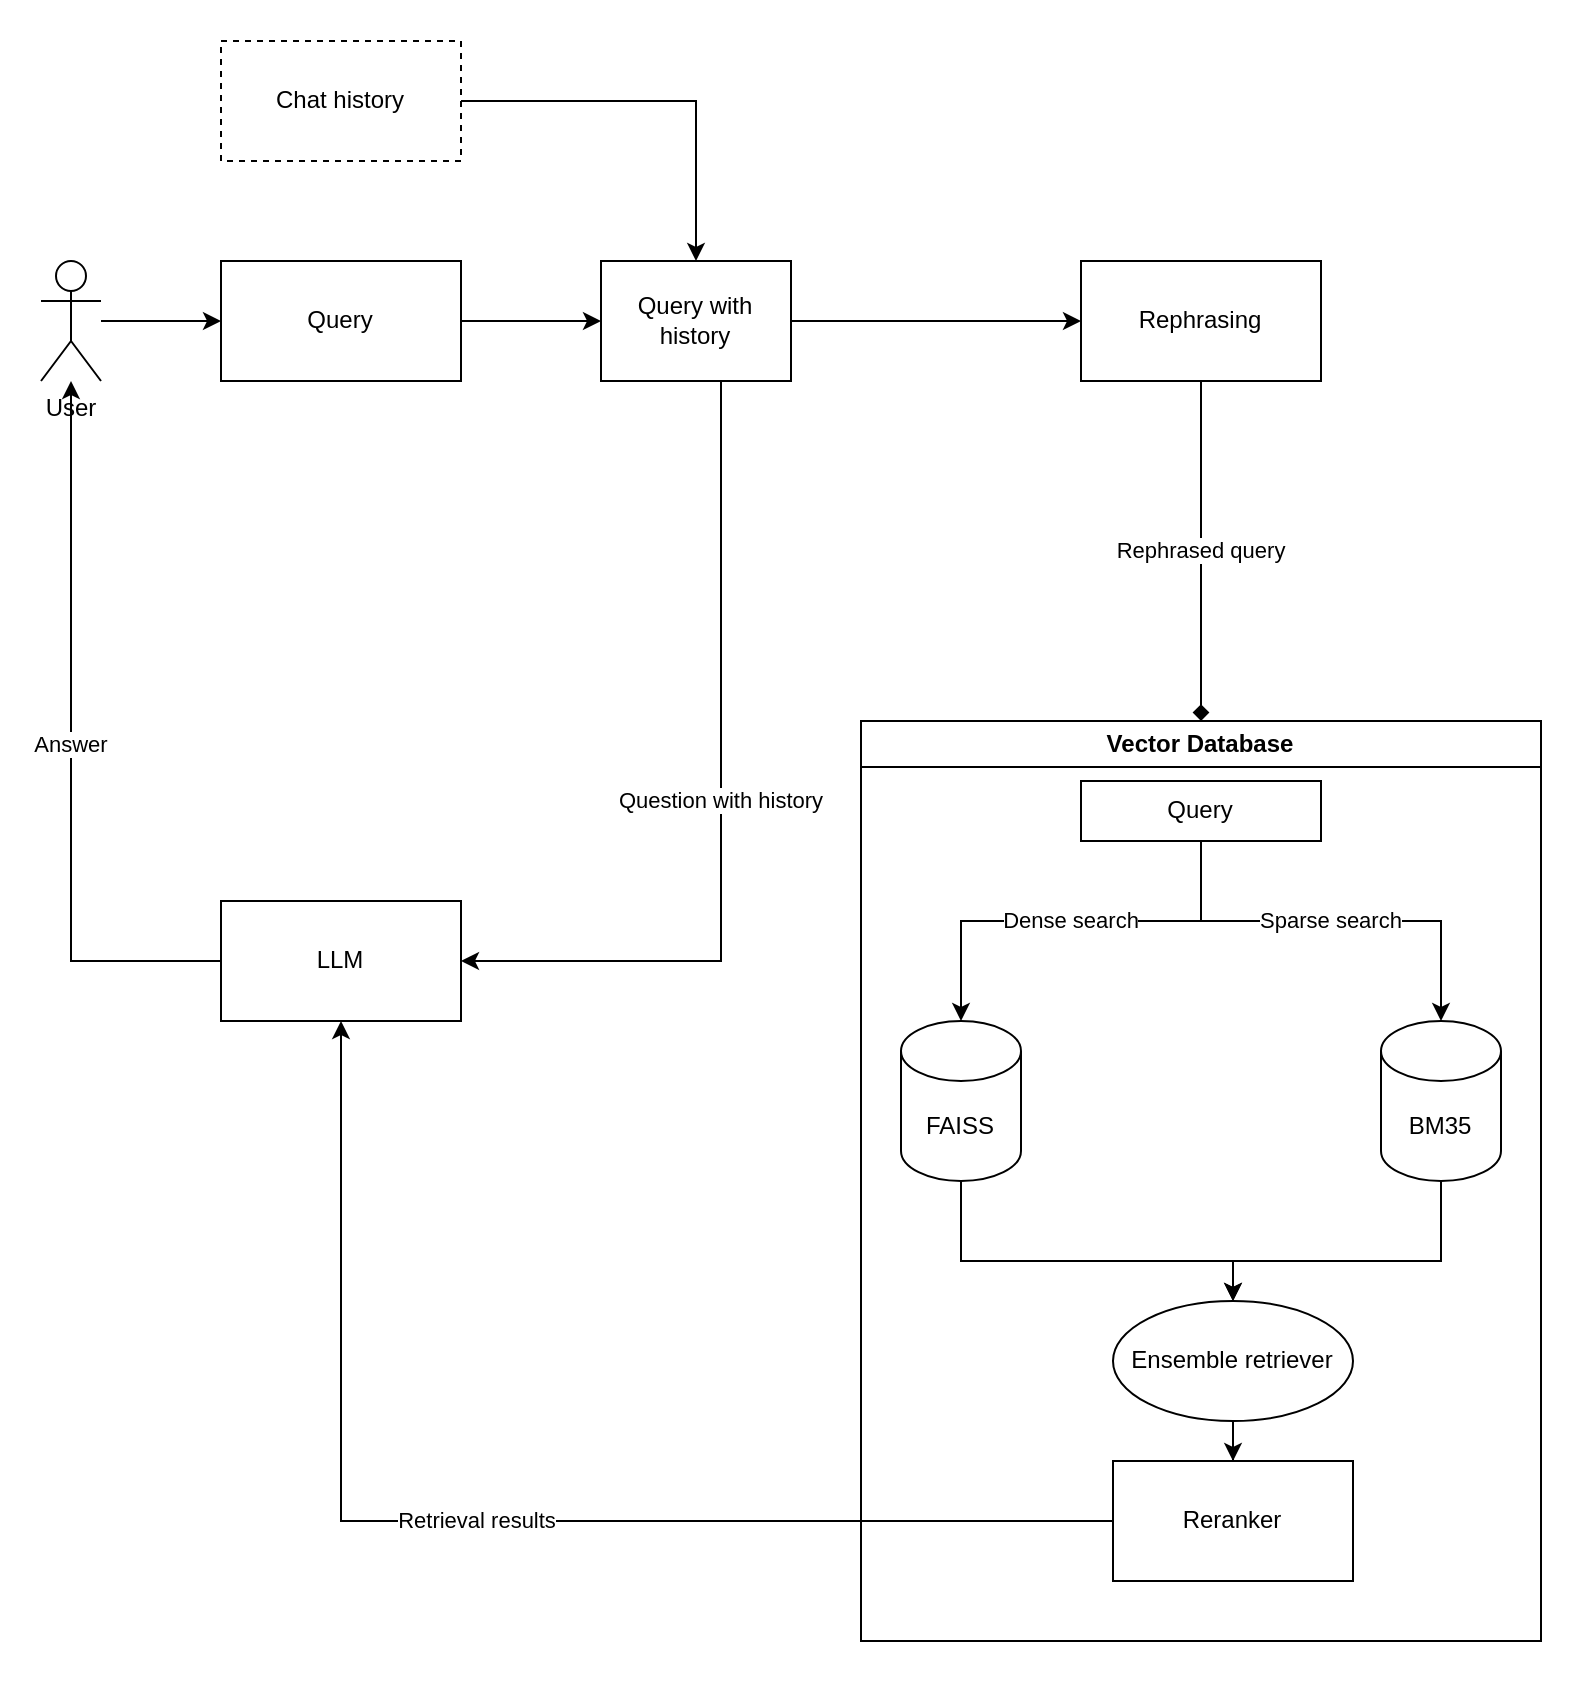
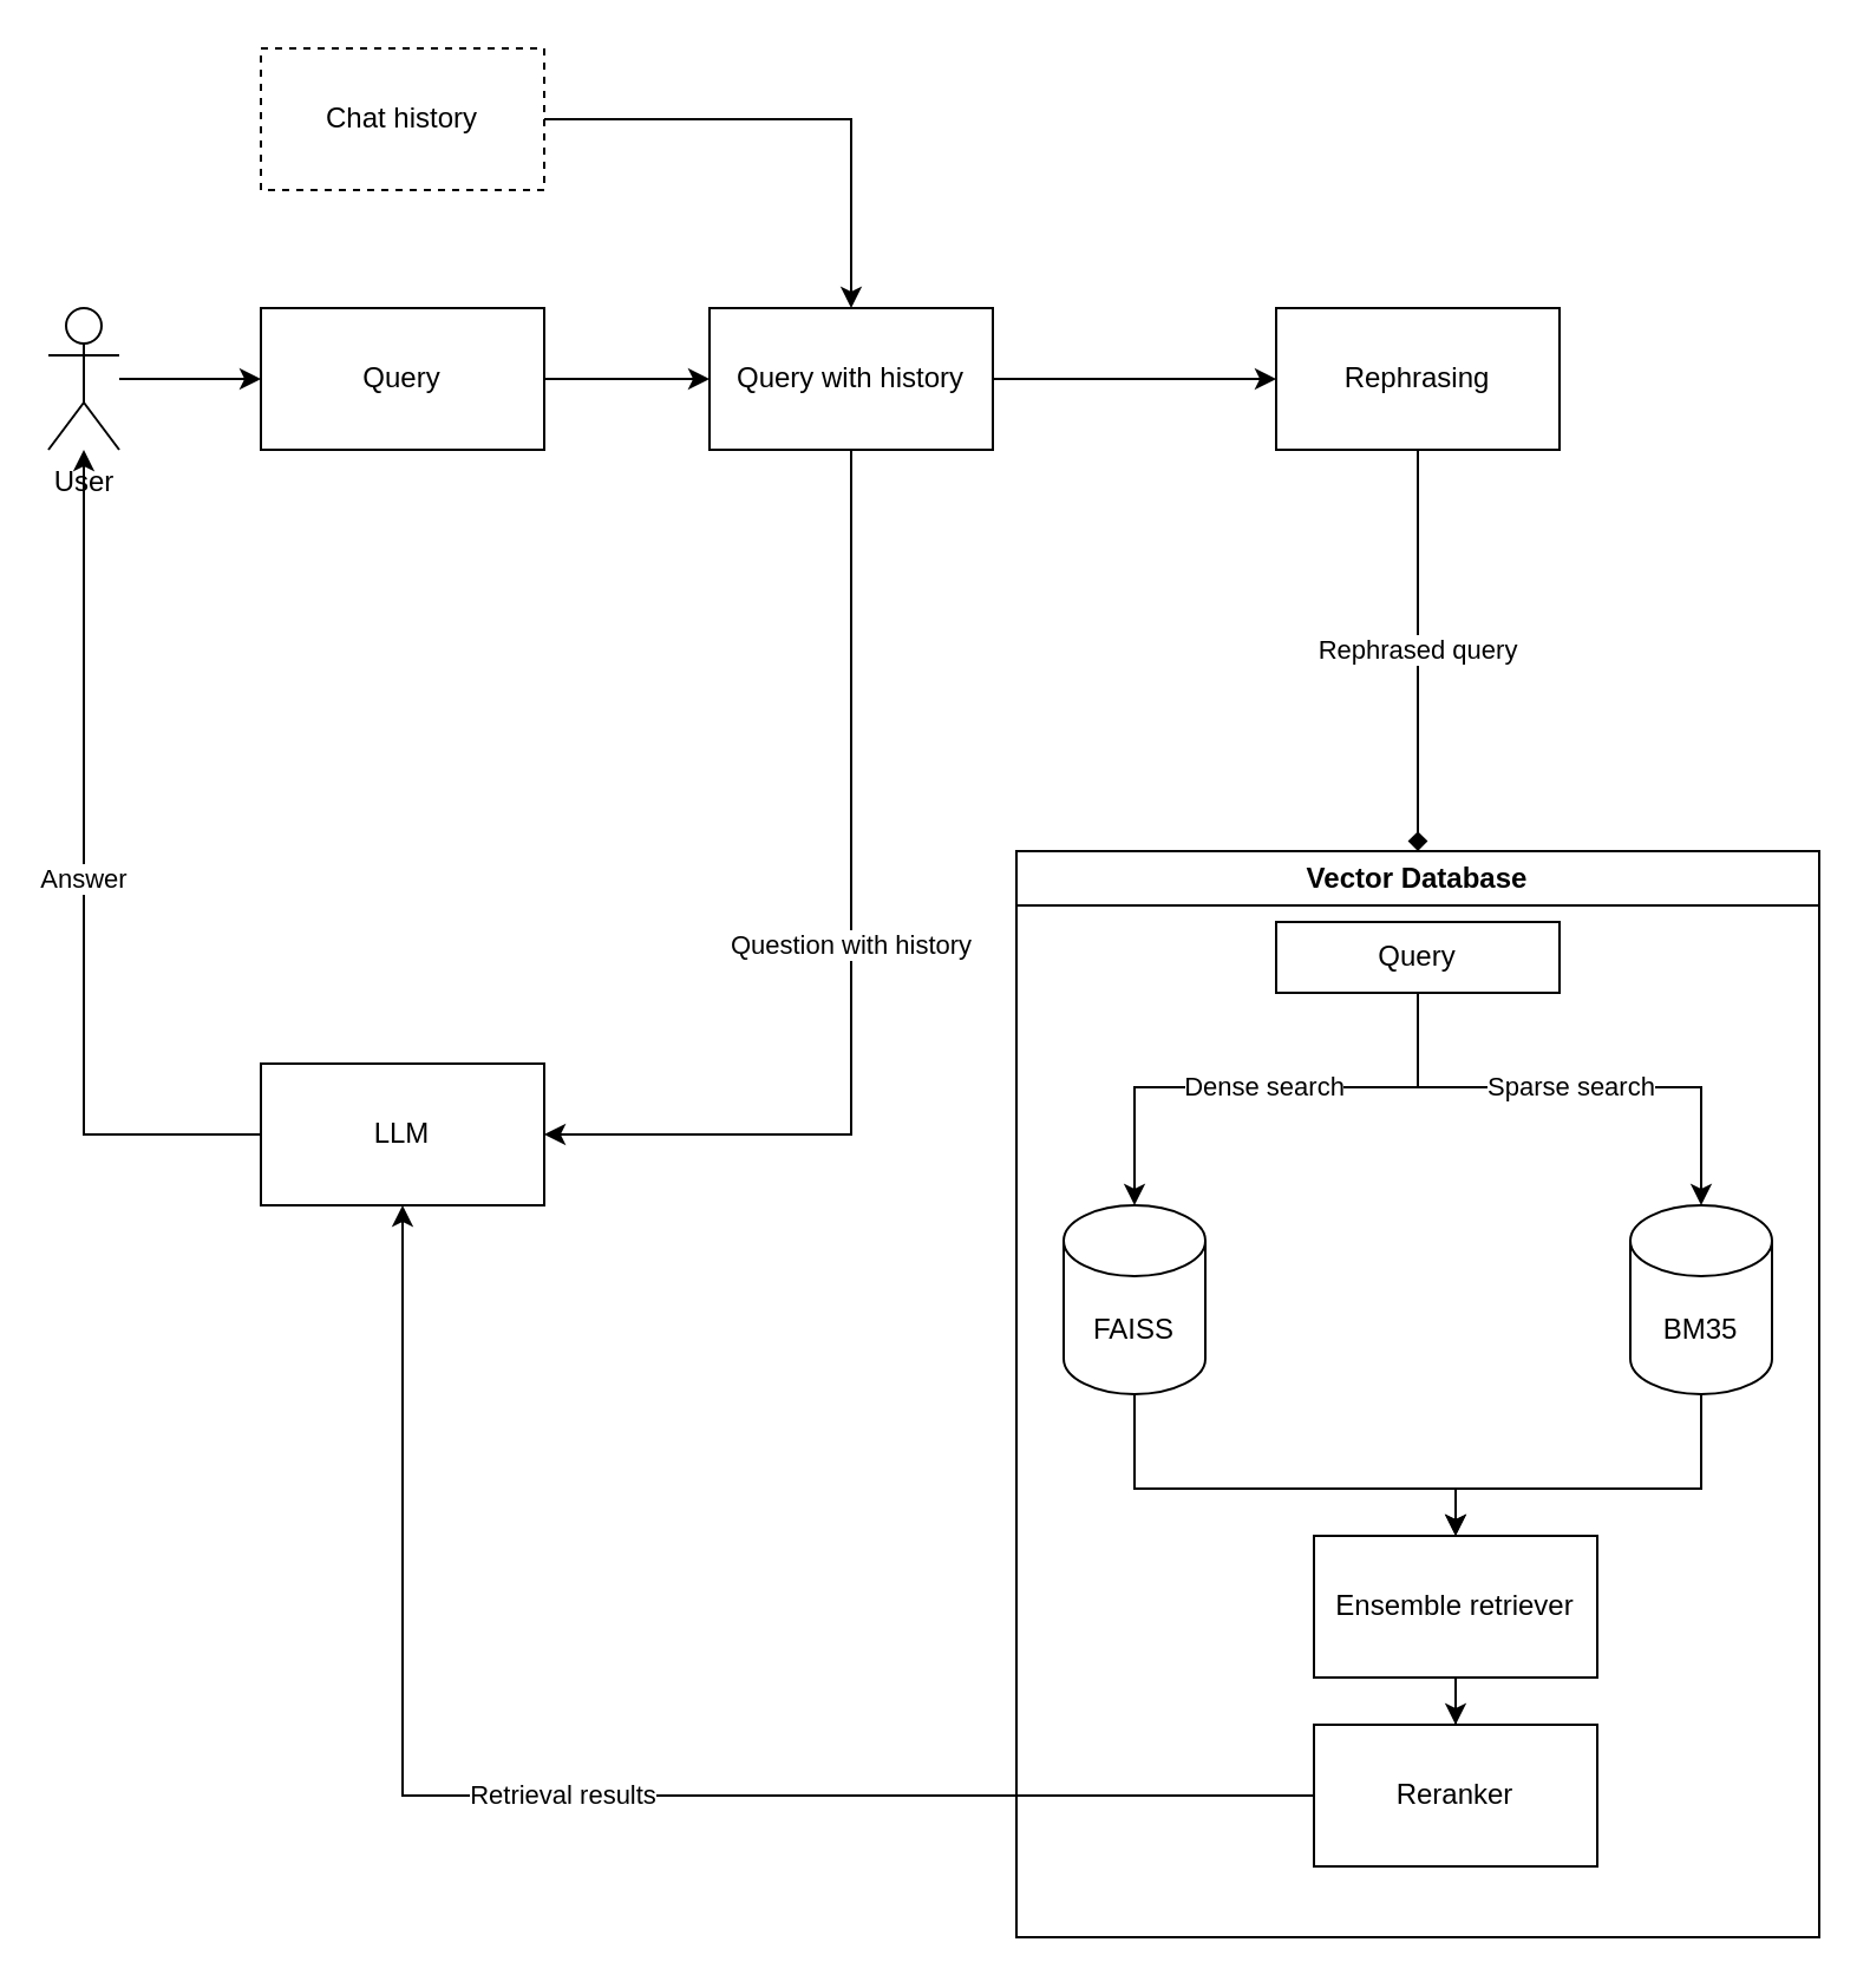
  <mxCell id="0" />
  <mxCell id="1" parent="0" />
  <mxCell id="2" style="edgeStyle=orthogonalEdgeStyle;rounded=0;orthogonalLoop=1;jettySize=auto;html=1;" edge="1" parent="1" source="3" target="26"><mxGeometry relative="1" as="geometry" /></mxCell>
  <mxCell id="3" value="Query" style="rounded=0;whiteSpace=wrap;html=1;" vertex="1" parent="1"><mxGeometry x="110" y="130" width="120" height="60" as="geometry" /></mxCell>
  <mxCell id="4" style="edgeStyle=orthogonalEdgeStyle;rounded=0;orthogonalLoop=1;jettySize=auto;html=1;" edge="1" parent="1" source="5" target="3"><mxGeometry relative="1" as="geometry" /></mxCell>
  <mxCell id="5" value="User" style="shape=umlActor;verticalLabelPosition=bottom;verticalAlign=top;html=1;outlineConnect=0;" vertex="1" parent="1"><mxGeometry x="20" y="130" width="30" height="60" as="geometry" /></mxCell>
  <mxCell id="6" value="Rephrased query" style="edgeStyle=orthogonalEdgeStyle;rounded=0;orthogonalLoop=1;jettySize=auto;html=1;endArrow=diamond;" edge="1" parent="1" source="7" target="8"><mxGeometry relative="1" as="geometry" /></mxCell>
  <mxCell id="7" value="Rephrasing" style="rounded=0;whiteSpace=wrap;html=1;" vertex="1" parent="1"><mxGeometry x="540" y="130" width="120" height="60" as="geometry" /></mxCell>
  <mxCell id="8" value="Vector Database" style="swimlane;whiteSpace=wrap;html=1;" vertex="1" parent="1"><mxGeometry x="430" y="360" width="340" height="460" as="geometry" /></mxCell>
  <mxCell id="9" value="BM35" style="shape=cylinder3;whiteSpace=wrap;html=1;boundedLbl=1;backgroundOutline=1;size=15;" vertex="1" parent="8"><mxGeometry x="260" y="150" width="60" height="80" as="geometry" /></mxCell>
  <mxCell id="10" value="FAISS" style="shape=cylinder3;whiteSpace=wrap;html=1;boundedLbl=1;backgroundOutline=1;size=15;" vertex="1" parent="8"><mxGeometry x="20" y="150" width="60" height="80" as="geometry" /></mxCell>
  <mxCell id="11" value="&lt;span style=&quot;background-color: light-dark(#ffffff, var(--ge-dark-color, #121212)); color: light-dark(rgb(0, 0, 0), rgb(255, 255, 255));&quot;&gt;Dense&amp;nbsp;&lt;/span&gt;&lt;span style=&quot;background-color: light-dark(#ffffff, var(--ge-dark-color, #121212)); color: light-dark(rgb(0, 0, 0), rgb(255, 255, 255));&quot;&gt;search&lt;/span&gt;" style="edgeStyle=orthogonalEdgeStyle;rounded=0;orthogonalLoop=1;jettySize=auto;html=1;entryX=0.5;entryY=0;entryDx=0;entryDy=0;entryPerimeter=0;" edge="1" parent="8" source="13" target="10"><mxGeometry relative="1" as="geometry"><Array as="points"><mxPoint x="170" y="100" /><mxPoint x="50" y="100" /></Array></mxGeometry></mxCell>
  <mxCell id="12" value="Sparse search" style="edgeStyle=orthogonalEdgeStyle;rounded=0;orthogonalLoop=1;jettySize=auto;html=1;exitX=0.5;exitY=1;exitDx=0;exitDy=0;" edge="1" parent="8" source="13" target="9"><mxGeometry relative="1" as="geometry"><Array as="points"><mxPoint x="170" y="100" /><mxPoint x="290" y="100" /></Array></mxGeometry></mxCell>
  <mxCell id="13" value="Query" style="rounded=0;whiteSpace=wrap;html=1;" vertex="1" parent="8"><mxGeometry x="110" y="30" width="120" height="30" as="geometry" /></mxCell>
- <mxCell id="14" value="Ensemble retriever" style="ellipse;whiteSpace=wrap;html=1;" vertex="1" parent="8"><mxGeometry x="126" y="290" width="120" height="60" as="geometry" /></mxCell>
+ <mxCell id="14" value="Ensemble retriever" style="rounded=0;whiteSpace=wrap;html=1;" vertex="1" parent="8"><mxGeometry x="126" y="290" width="120" height="60" as="geometry" /></mxCell>
  <mxCell id="15" style="edgeStyle=orthogonalEdgeStyle;rounded=0;orthogonalLoop=1;jettySize=auto;html=1;exitX=0.5;exitY=1;exitDx=0;exitDy=0;exitPerimeter=0;" edge="1" parent="8" source="10" target="14"><mxGeometry relative="1" as="geometry"><Array as="points"><mxPoint x="50" y="270" /><mxPoint x="186" y="270" /></Array></mxGeometry></mxCell>
  <mxCell id="16" style="edgeStyle=orthogonalEdgeStyle;rounded=0;orthogonalLoop=1;jettySize=auto;html=1;entryX=0.5;entryY=0;entryDx=0;entryDy=0;" edge="1" parent="8" source="9" target="14"><mxGeometry relative="1" as="geometry"><Array as="points"><mxPoint x="290" y="270" /><mxPoint x="186" y="270" /></Array></mxGeometry></mxCell>
  <mxCell id="17" value="Reranker" style="rounded=0;whiteSpace=wrap;html=1;" vertex="1" parent="8"><mxGeometry x="126" y="370" width="120" height="60" as="geometry" /></mxCell>
  <mxCell id="18" style="edgeStyle=orthogonalEdgeStyle;rounded=0;orthogonalLoop=1;jettySize=auto;html=1;" edge="1" parent="8" source="14" target="17"><mxGeometry relative="1" as="geometry" /></mxCell>
  <mxCell id="19" value="Retrieval results" style="edgeStyle=orthogonalEdgeStyle;rounded=0;orthogonalLoop=1;jettySize=auto;html=1;" edge="1" parent="1" source="17" target="21"><mxGeometry relative="1" as="geometry" /></mxCell>
  <mxCell id="20" value="Answer" style="edgeStyle=orthogonalEdgeStyle;rounded=0;orthogonalLoop=1;jettySize=auto;html=1;" edge="1" parent="1" source="21" target="5"><mxGeometry relative="1" as="geometry" /></mxCell>
  <mxCell id="21" value="LLM" style="rounded=0;whiteSpace=wrap;html=1;" vertex="1" parent="1"><mxGeometry x="110" y="450" width="120" height="60" as="geometry" /></mxCell>
  <mxCell id="22" style="edgeStyle=orthogonalEdgeStyle;rounded=0;orthogonalLoop=1;jettySize=auto;html=1;" edge="1" parent="1" source="23" target="26"><mxGeometry relative="1" as="geometry" /></mxCell>
  <mxCell id="23" value="Chat h&lt;span style=&quot;background-color: transparent; color: light-dark(rgb(0, 0, 0), rgb(255, 255, 255));&quot;&gt;istory&lt;/span&gt;" style="rounded=0;whiteSpace=wrap;html=1;dashed=1;" vertex="1" parent="1"><mxGeometry x="110" y="20" width="120" height="60" as="geometry" /></mxCell>
  <mxCell id="24" style="edgeStyle=orthogonalEdgeStyle;rounded=0;orthogonalLoop=1;jettySize=auto;html=1;" edge="1" parent="1" source="26" target="7"><mxGeometry relative="1" as="geometry" /></mxCell>
  <mxCell id="25" value="Question with history" style="edgeStyle=orthogonalEdgeStyle;rounded=0;orthogonalLoop=1;jettySize=auto;html=1;entryX=1;entryY=0.5;entryDx=0;entryDy=0;" edge="1" parent="1" source="26" target="21"><mxGeometry relative="1" as="geometry"><Array as="points"><mxPoint x="360" y="480" /></Array></mxGeometry></mxCell>
- <mxCell id="26" value="Query with history" style="rounded=0;whiteSpace=wrap;html=1;" vertex="1" parent="1"><mxGeometry x="300" y="130" width="95" height="60" as="geometry" /></mxCell>
+ <mxCell id="26" value="Query with history" style="rounded=0;whiteSpace=wrap;html=1;" vertex="1" parent="1"><mxGeometry x="300" y="130" width="120" height="60" as="geometry" /></mxCell>
